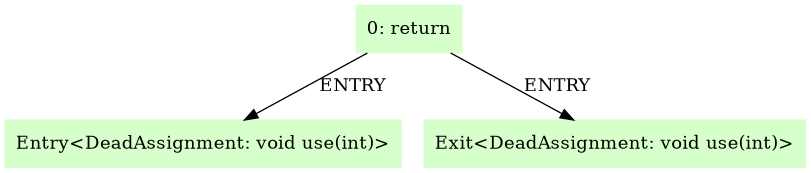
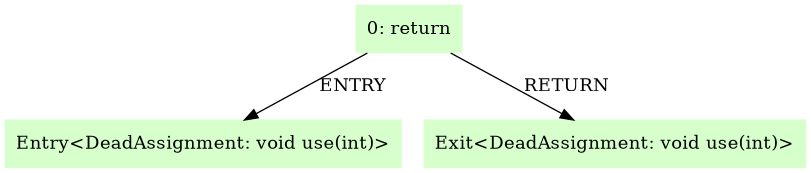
  digraph {
    node [color=".3 .2 1.0" shape=box style=filled]
    n1 [label="Entry<DeadAssignment: void use(int)>"]
    n2 [label="0: return"]
    n3 [label="Exit<DeadAssignment: void use(int)>"]
    n2 -> n1 [label=ENTRY]
-   n2 -> n3 [label=ENTRY]
+   n2 -> n3 [label=RETURN]
  }
